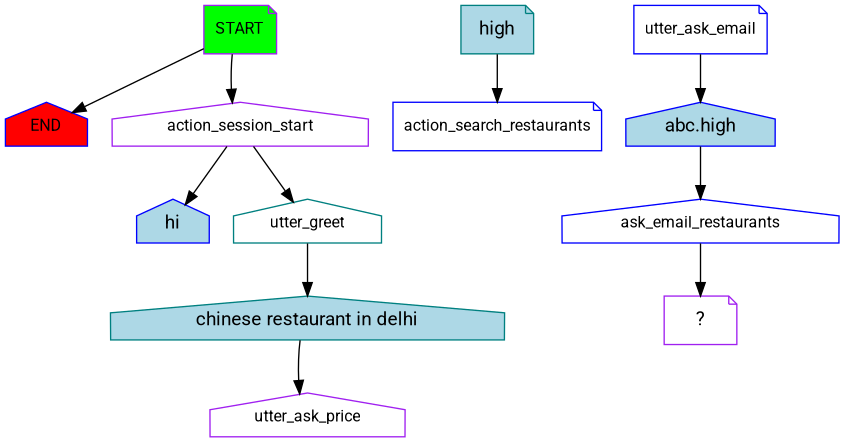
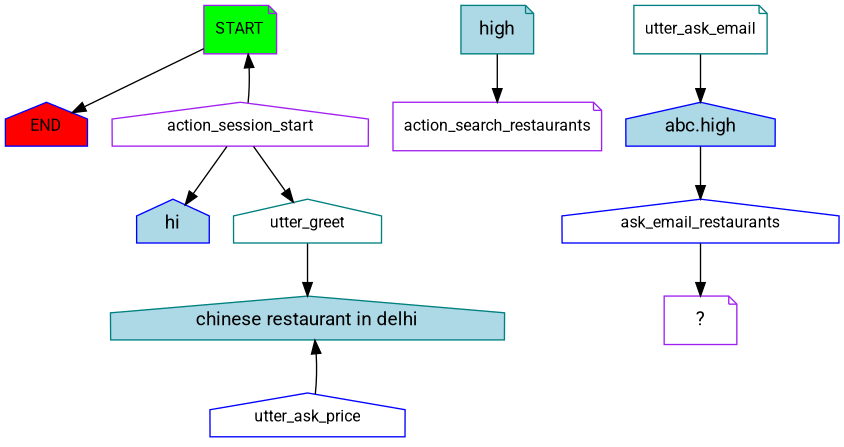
  digraph {
    fontname=Roboto
    node [color=blue fontname=Roboto fontsize=12 shape=house]
    edge [fontname=Roboto]
    n1 [color=purple fillcolor=green label=START shape=note style=filled]
    n2 [fillcolor=red label=END style=filled]
    n3 [color=purple label=action_session_start]
    n4 [fillcolor=lightblue label=hi style=filled fontsize=""]
    n5 [color=teal label=utter_greet]
    n6 [color=teal fillcolor=lightblue label="chinese restaurant in delhi" style=filled fontsize=""]
-   n7 [color=purple label=utter_ask_price]
+   n7 [label=utter_ask_price]
    n8 [color=teal fillcolor=lightblue label=high shape=note style=filled fontsize=""]
-   n9 [label=action_search_restaurants shape=note]
-   n10 [label=utter_ask_email shape=note]
+   n9 [color=purple label=action_search_restaurants shape=note]
+   n10 [color=teal label=utter_ask_email shape=note]
    n11 [fillcolor=lightblue label="abc.high" style=filled fontsize=""]
    n12 [label=ask_email_restaurants]
    n13 [color=purple label="  ?  " shape=note fontsize=""]
    n1 -> n2
-   n1 -> n3
+   n3 -> n1
    n3 -> n4
    n3 -> n5
    n5 -> n6
-   n6 -> n7
+   n7 -> n6
    n8 -> n9
    n10 -> n11
    n11 -> n12
    n12 -> n13
  }
